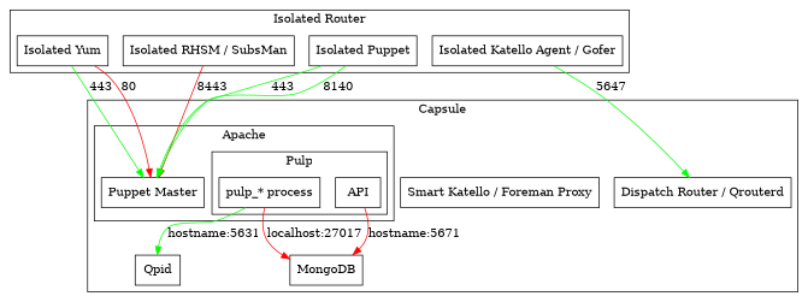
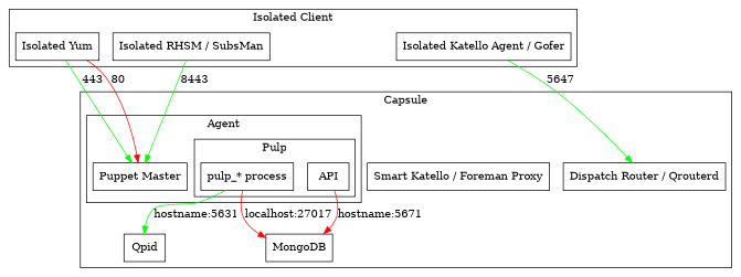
  digraph {
    compound=true
    node [shape=box]
    edge [color=green]
    "Isolated Yum"
    "Isolated RHSM / SubsMan"
-   "Isolated Puppet"
    "Isolated Katello Agent / Gofer"
    "pulp_* process"
    API
    "Puppet Master"
    n8 [label="Smart Katello / Foreman Proxy"]
    "Dispatch Router / Qrouterd"
    Qpid
    MongoDB
    subgraph cluster_1 {
-     label="Isolated Router"
+     label="Isolated Client"
      "Isolated Yum"
      "Isolated RHSM / SubsMan"
-     "Isolated Puppet"
      "Isolated Katello Agent / Gofer"
    }
    subgraph cluster_2 {
      label=Capsule
      n8
      "Dispatch Router / Qrouterd"
      Qpid
      MongoDB
      subgraph cluster_3 {
-       label=Apache
+       label=Agent
        "Puppet Master"
        subgraph cluster_4 {
          label=Pulp
          "pulp_* process"
          API
        }
      }
    }
    "Isolated Yum" -> "Puppet Master" [label=443]
    "Isolated Yum" -> "Puppet Master" [color=red label=80]
-   "Isolated RHSM / SubsMan" -> "Puppet Master" [color=red label=8443]
-   "Isolated Puppet" -> "Puppet Master" [label=443]
-   "Isolated Puppet" -> "Puppet Master" [label=8140]
+   "Isolated RHSM / SubsMan" -> "Puppet Master" [label=8443]
    "Isolated Katello Agent / Gofer" -> "Dispatch Router / Qrouterd" [label=5647]
    "pulp_* process" -> Qpid [label="hostname:5631"]
    "pulp_* process" -> MongoDB [color=red label="localhost:27017"]
    API -> MongoDB [color=red label="hostname:5671"]
  }
